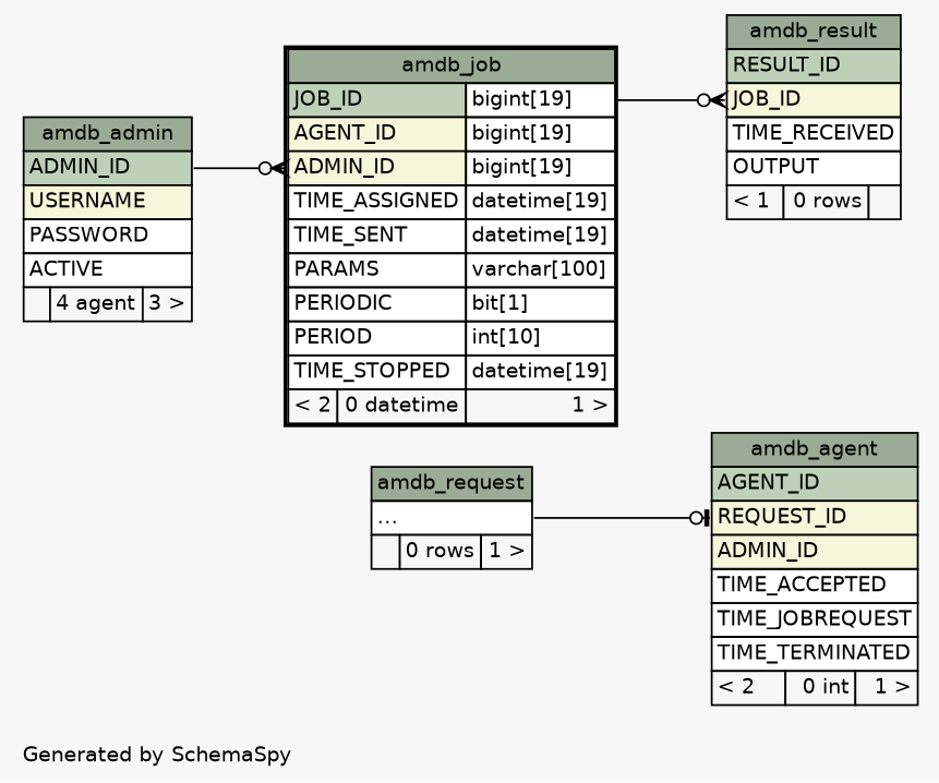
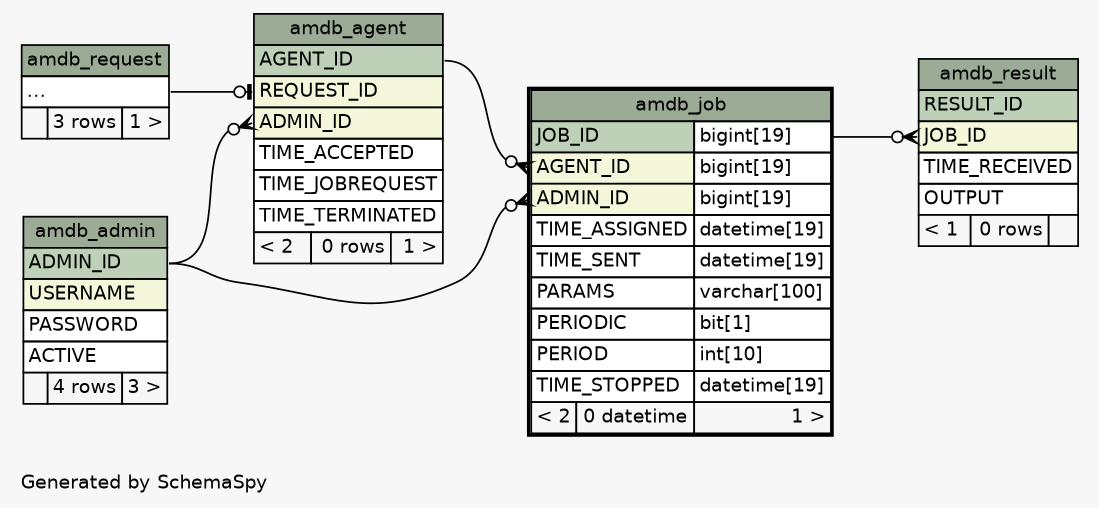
  digraph {
    bgcolor="#f7f7f7"
    fontname="DejaVu Sans"
    fontsize=11
    label="\nGenerated by SchemaSpy"
    labeljust=l
    nodesep=0.18
    rankdir=RL
    ranksep=0.46
    node [fontname="DejaVu Sans" fontsize=11 shape=plaintext]
    edge [arrowhead=none arrowsize=0.8 arrowtail=crowodot dir=back fontname="DejaVu Sans" headport="ADMIN_ID:e" tailport="ADMIN_ID:w"]
-   n1 [label=<     <TABLE BORDER="0" CELLBORDER="1" CELLSPACING="0" BGCOLOR="#ffffff">       <TR><TD COLSPAN="3" BGCOLOR="#9bab96" ALIGN="CENTER">amdb_agent</TD></TR>       <TR><TD PORT="AGENT_ID" COLSPAN="3" BGCOLOR="#bed1b8" ALIGN="LEFT">AGENT_ID</TD></TR>       <TR><TD PORT="REQUEST_ID" COLSPAN="3" BGCOLOR="#f4f7da" ALIGN="LEFT">REQUEST_ID</TD></TR>       <TR><TD PORT="ADMIN_ID" COLSPAN="3" BGCOLOR="#f4f7da" ALIGN="LEFT">ADMIN_ID</TD></TR>       <TR><TD PORT="TIME_ACCEPTED" COLSPAN="3" ALIGN="LEFT">TIME_ACCEPTED</TD></TR>       <TR><TD PORT="TIME_JOBREQUEST" COLSPAN="3" ALIGN="LEFT">TIME_JOBREQUEST</TD></TR>       <TR><TD PORT="TIME_TERMINATED" COLSPAN="3" ALIGN="LEFT">TIME_TERMINATED</TD></TR>       <TR><TD ALIGN="LEFT" BGCOLOR="#f7f7f7">&lt; 2</TD><TD ALIGN="RIGHT" BGCOLOR="#f7f7f7">0 int</TD><TD ALIGN="RIGHT" BGCOLOR="#f7f7f7">1 &gt;</TD></TR>     </TABLE>>]
-   n2 [label=<     <TABLE BORDER="0" CELLBORDER="1" CELLSPACING="0" BGCOLOR="#ffffff">       <TR><TD COLSPAN="3" BGCOLOR="#9bab96" ALIGN="CENTER">amdb_admin</TD></TR>       <TR><TD PORT="ADMIN_ID" COLSPAN="3" BGCOLOR="#bed1b8" ALIGN="LEFT">ADMIN_ID</TD></TR>       <TR><TD PORT="USERNAME" COLSPAN="3" BGCOLOR="#f4f7da" ALIGN="LEFT">USERNAME</TD></TR>       <TR><TD PORT="PASSWORD" COLSPAN="3" ALIGN="LEFT">PASSWORD</TD></TR>       <TR><TD PORT="ACTIVE" COLSPAN="3" ALIGN="LEFT">ACTIVE</TD></TR>       <TR><TD ALIGN="LEFT" BGCOLOR="#f7f7f7">  </TD><TD ALIGN="RIGHT" BGCOLOR="#f7f7f7">4 agent</TD><TD ALIGN="RIGHT" BGCOLOR="#f7f7f7">3 &gt;</TD></TR>     </TABLE>>]
-   n3 [label=<     <TABLE BORDER="0" CELLBORDER="1" CELLSPACING="0" BGCOLOR="#ffffff">       <TR><TD COLSPAN="3" BGCOLOR="#9bab96" ALIGN="CENTER">amdb_request</TD></TR>       <TR><TD PORT="elipses" COLSPAN="3" ALIGN="LEFT">...</TD></TR>       <TR><TD ALIGN="LEFT" BGCOLOR="#f7f7f7">  </TD><TD ALIGN="RIGHT" BGCOLOR="#f7f7f7">0 rows</TD><TD ALIGN="RIGHT" BGCOLOR="#f7f7f7">1 &gt;</TD></TR>     </TABLE>>]
+   n1 [label=<     <TABLE BORDER="0" CELLBORDER="1" CELLSPACING="0" BGCOLOR="#ffffff">       <TR><TD COLSPAN="3" BGCOLOR="#9bab96" ALIGN="CENTER">amdb_agent</TD></TR>       <TR><TD PORT="AGENT_ID" COLSPAN="3" BGCOLOR="#bed1b8" ALIGN="LEFT">AGENT_ID</TD></TR>       <TR><TD PORT="REQUEST_ID" COLSPAN="3" BGCOLOR="#f4f7da" ALIGN="LEFT">REQUEST_ID</TD></TR>       <TR><TD PORT="ADMIN_ID" COLSPAN="3" BGCOLOR="#f4f7da" ALIGN="LEFT">ADMIN_ID</TD></TR>       <TR><TD PORT="TIME_ACCEPTED" COLSPAN="3" ALIGN="LEFT">TIME_ACCEPTED</TD></TR>       <TR><TD PORT="TIME_JOBREQUEST" COLSPAN="3" ALIGN="LEFT">TIME_JOBREQUEST</TD></TR>       <TR><TD PORT="TIME_TERMINATED" COLSPAN="3" ALIGN="LEFT">TIME_TERMINATED</TD></TR>       <TR><TD ALIGN="LEFT" BGCOLOR="#f7f7f7">&lt; 2</TD><TD ALIGN="RIGHT" BGCOLOR="#f7f7f7">0 rows</TD><TD ALIGN="RIGHT" BGCOLOR="#f7f7f7">1 &gt;</TD></TR>     </TABLE>>]
+   n2 [label=<     <TABLE BORDER="0" CELLBORDER="1" CELLSPACING="0" BGCOLOR="#ffffff">       <TR><TD COLSPAN="3" BGCOLOR="#9bab96" ALIGN="CENTER">amdb_admin</TD></TR>       <TR><TD PORT="ADMIN_ID" COLSPAN="3" BGCOLOR="#bed1b8" ALIGN="LEFT">ADMIN_ID</TD></TR>       <TR><TD PORT="USERNAME" COLSPAN="3" BGCOLOR="#f4f7da" ALIGN="LEFT">USERNAME</TD></TR>       <TR><TD PORT="PASSWORD" COLSPAN="3" ALIGN="LEFT">PASSWORD</TD></TR>       <TR><TD PORT="ACTIVE" COLSPAN="3" ALIGN="LEFT">ACTIVE</TD></TR>       <TR><TD ALIGN="LEFT" BGCOLOR="#f7f7f7">  </TD><TD ALIGN="RIGHT" BGCOLOR="#f7f7f7">4 rows</TD><TD ALIGN="RIGHT" BGCOLOR="#f7f7f7">3 &gt;</TD></TR>     </TABLE>>]
+   n3 [label=<     <TABLE BORDER="0" CELLBORDER="1" CELLSPACING="0" BGCOLOR="#ffffff">       <TR><TD COLSPAN="3" BGCOLOR="#9bab96" ALIGN="CENTER">amdb_request</TD></TR>       <TR><TD PORT="elipses" COLSPAN="3" ALIGN="LEFT">...</TD></TR>       <TR><TD ALIGN="LEFT" BGCOLOR="#f7f7f7">  </TD><TD ALIGN="RIGHT" BGCOLOR="#f7f7f7">3 rows</TD><TD ALIGN="RIGHT" BGCOLOR="#f7f7f7">1 &gt;</TD></TR>     </TABLE>>]
    n4 [label=<     <TABLE BORDER="2" CELLBORDER="1" CELLSPACING="0" BGCOLOR="#ffffff">       <TR><TD COLSPAN="3" BGCOLOR="#9bab96" ALIGN="CENTER">amdb_job</TD></TR>       <TR><TD PORT="JOB_ID" COLSPAN="2" BGCOLOR="#bed1b8" ALIGN="LEFT">JOB_ID</TD><TD PORT="JOB_ID.type" ALIGN="LEFT">bigint[19]</TD></TR>       <TR><TD PORT="AGENT_ID" COLSPAN="2" BGCOLOR="#f4f7da" ALIGN="LEFT">AGENT_ID</TD><TD PORT="AGENT_ID.type" ALIGN="LEFT">bigint[19]</TD></TR>       <TR><TD PORT="ADMIN_ID" COLSPAN="2" BGCOLOR="#f4f7da" ALIGN="LEFT">ADMIN_ID</TD><TD PORT="ADMIN_ID.type" ALIGN="LEFT">bigint[19]</TD></TR>       <TR><TD PORT="TIME_ASSIGNED" COLSPAN="2" ALIGN="LEFT">TIME_ASSIGNED</TD><TD PORT="TIME_ASSIGNED.type" ALIGN="LEFT">datetime[19]</TD></TR>       <TR><TD PORT="TIME_SENT" COLSPAN="2" ALIGN="LEFT">TIME_SENT</TD><TD PORT="TIME_SENT.type" ALIGN="LEFT">datetime[19]</TD></TR>       <TR><TD PORT="PARAMS" COLSPAN="2" ALIGN="LEFT">PARAMS</TD><TD PORT="PARAMS.type" ALIGN="LEFT">varchar[100]</TD></TR>       <TR><TD PORT="PERIODIC" COLSPAN="2" ALIGN="LEFT">PERIODIC</TD><TD PORT="PERIODIC.type" ALIGN="LEFT">bit[1]</TD></TR>       <TR><TD PORT="PERIOD" COLSPAN="2" ALIGN="LEFT">PERIOD</TD><TD PORT="PERIOD.type" ALIGN="LEFT">int[10]</TD></TR>       <TR><TD PORT="TIME_STOPPED" COLSPAN="2" ALIGN="LEFT">TIME_STOPPED</TD><TD PORT="TIME_STOPPED.type" ALIGN="LEFT">datetime[19]</TD></TR>       <TR><TD ALIGN="LEFT" BGCOLOR="#f7f7f7">&lt; 2</TD><TD ALIGN="RIGHT" BGCOLOR="#f7f7f7">0 datetime</TD><TD ALIGN="RIGHT" BGCOLOR="#f7f7f7">1 &gt;</TD></TR>     </TABLE>>]
    n5 [label=<     <TABLE BORDER="0" CELLBORDER="1" CELLSPACING="0" BGCOLOR="#ffffff">       <TR><TD COLSPAN="3" BGCOLOR="#9bab96" ALIGN="CENTER">amdb_result</TD></TR>       <TR><TD PORT="RESULT_ID" COLSPAN="3" BGCOLOR="#bed1b8" ALIGN="LEFT">RESULT_ID</TD></TR>       <TR><TD PORT="JOB_ID" COLSPAN="3" BGCOLOR="#f4f7da" ALIGN="LEFT">JOB_ID</TD></TR>       <TR><TD PORT="TIME_RECEIVED" COLSPAN="3" ALIGN="LEFT">TIME_RECEIVED</TD></TR>       <TR><TD PORT="OUTPUT" COLSPAN="3" ALIGN="LEFT">OUTPUT</TD></TR>       <TR><TD ALIGN="LEFT" BGCOLOR="#f7f7f7">&lt; 1</TD><TD ALIGN="RIGHT" BGCOLOR="#f7f7f7">0 rows</TD><TD ALIGN="RIGHT" BGCOLOR="#f7f7f7">  </TD></TR>     </TABLE>>]
+   n1 -> n2
    n1 -> n3 [arrowtail=teeodot headport="elipses:e" tailport="REQUEST_ID:w"]
+   n4 -> n1 [headport="AGENT_ID:e" tailport="AGENT_ID:w"]
    n4 -> n2
    n5 -> n4 [headport="JOB_ID.type:e" tailport="JOB_ID:w"]
  }
